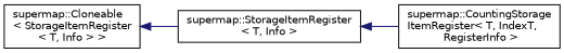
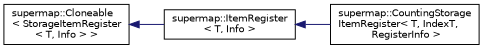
  digraph {
    rankdir=LR
    node [color=black fillcolor=white fontname=Helvetica fontsize=10 shape=record style=filled]
    edge [color=midnightblue dir=back fontname=Helvetica fontsize=10 labelfontname=Helvetica labelfontsize=10 style=solid]
    n1 [height=0.2 label="supermap::Cloneable\l\< StorageItemRegister\l\< T, Info \> \>" width=0.4]
-   n2 [height=0.2 label="supermap::StorageItemRegister\l\< T, Info \>" width=0.4]
+   n2 [height=0.2 label="supermap::ItemRegister\l\< T, Info \>" width=0.4]
    n3 [height=0.2 label="supermap::CountingStorage\lItemRegister\< T, IndexT,\l RegisterInfo \>" width=0.4]
    n1 -> n2
    n2 -> n3
  }
